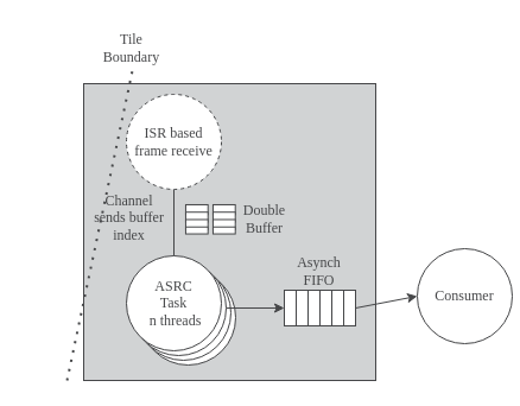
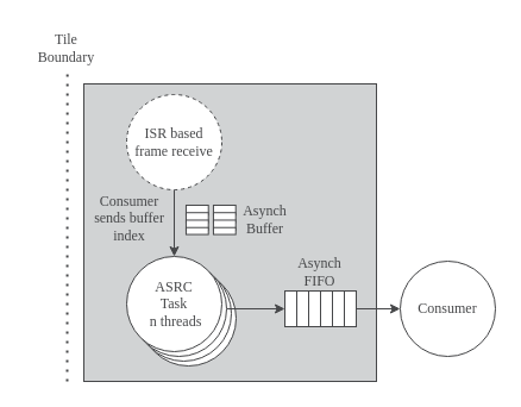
  <mxCell id="0" />
  <mxCell id="1" parent="0" />
  <mxCell id="2" value="" style="rounded=0;whiteSpace=wrap;html=1;strokeColor=#464749;fontFamily=Arial Nova Light;fontColor=#464749;fillColor=#D1D3D4;" parent="1" vertex="1"><mxGeometry x="70" y="70" width="246" height="250" as="geometry" /></mxCell>
  <mxCell id="3" value="" style="ellipse;whiteSpace=wrap;html=1;aspect=fixed;strokeColor=#464749;fontFamily=Arial Nova Light;fontColor=#464749;fillColor=#FFFFFF;" parent="1" vertex="1"><mxGeometry x="118" y="227" width="80" height="80" as="geometry" /></mxCell>
  <mxCell id="4" value="" style="ellipse;whiteSpace=wrap;html=1;aspect=fixed;strokeColor=#464749;fontFamily=Arial Nova Light;fontColor=#464749;fillColor=#FFFFFF;" parent="1" vertex="1"><mxGeometry x="114" y="223" width="80" height="80" as="geometry" /></mxCell>
  <mxCell id="5" style="edgeStyle=Arial Nova Light;rounded=1;orthogonalLoop=1;jettySize=auto;html=1;exitX=1;exitY=0.5;exitDx=0;exitDy=0;entryX=0;entryY=0.5;entryDx=0;entryDy=0;strokeColor=#464749;fontFamily=Arial Nova Light;fontColor=#464749;fillColor=#FFFFFF;" parent="1" source="6" target="8" edge="1"><mxGeometry relative="1" as="geometry" /></mxCell>
  <mxCell id="6" value="" style="ellipse;whiteSpace=wrap;html=1;aspect=fixed;strokeColor=#464749;fontFamily=Arial Nova Light;fontColor=#464749;fillColor=#FFFFFF;" parent="1" vertex="1"><mxGeometry x="110" y="219" width="80" height="80" as="geometry" /></mxCell>
  <mxCell id="7" value="ASRC&lt;br&gt;Task&lt;br&gt;&amp;nbsp;n threads" style="ellipse;whiteSpace=wrap;html=1;aspect=fixed;strokeColor=#464749;fontFamily=Arial Nova Light;fontColor=#464749;fillColor=#FFFFFF;" parent="1" vertex="1"><mxGeometry x="106" y="215" width="80" height="80" as="geometry" /></mxCell>
  <mxCell id="8" value="" style="rounded=0;whiteSpace=wrap;html=1;strokeColor=#464749;fontFamily=Arial Nova Light;fontColor=#464749;fillColor=#FFFFFF;" parent="1" vertex="1"><mxGeometry x="239" y="244" width="10" height="30" as="geometry" /></mxCell>
  <mxCell id="9" value="" style="rounded=0;whiteSpace=wrap;html=1;strokeColor=#464749;fontFamily=Arial Nova Light;fontColor=#464749;fillColor=#FFFFFF;" parent="1" vertex="1"><mxGeometry x="249" y="244" width="10" height="30" as="geometry" /></mxCell>
  <mxCell id="10" value="" style="rounded=0;whiteSpace=wrap;html=1;strokeColor=#464749;fontFamily=Arial Nova Light;fontColor=#464749;fillColor=#FFFFFF;" parent="1" vertex="1"><mxGeometry x="259" y="244" width="10" height="30" as="geometry" /></mxCell>
  <mxCell id="11" value="" style="rounded=0;whiteSpace=wrap;html=1;strokeColor=#464749;fontFamily=Arial Nova Light;fontColor=#464749;fillColor=#FFFFFF;" parent="1" vertex="1"><mxGeometry x="269" y="244" width="10" height="30" as="geometry" /></mxCell>
  <mxCell id="12" value="" style="rounded=0;whiteSpace=wrap;html=1;strokeColor=#464749;fontFamily=Arial Nova Light;fontColor=#464749;fillColor=#FFFFFF;" parent="1" vertex="1"><mxGeometry x="279" y="244" width="10" height="30" as="geometry" /></mxCell>
  <mxCell id="13" style="edgeStyle=Arial Nova Light;rounded=1;orthogonalLoop=1;jettySize=auto;html=1;exitX=1;exitY=0.5;exitDx=0;exitDy=0;entryX=0;entryY=0.5;entryDx=0;entryDy=0;strokeColor=#464749;fontFamily=Arial Nova Light;fontColor=#464749;fillColor=#FFFFFF;" parent="1" source="14" target="15" edge="1"><mxGeometry relative="1" as="geometry" /></mxCell>
  <mxCell id="14" value="" style="rounded=0;whiteSpace=wrap;html=1;strokeColor=#464749;fontFamily=Arial Nova Light;fontColor=#464749;fillColor=#FFFFFF;" parent="1" vertex="1"><mxGeometry x="289" y="244" width="10" height="30" as="geometry" /></mxCell>
- <mxCell id="15" value="Consumer" style="ellipse;whiteSpace=wrap;html=1;aspect=fixed;strokeColor=#464749;fontFamily=Arial Nova Light;fontColor=#464749;fillColor=#FFFFFF;" parent="1" vertex="1"><mxGeometry x="351" y="209" width="80" height="80" as="geometry" /></mxCell>
+ <mxCell id="15" value="Consumer" style="ellipse;whiteSpace=wrap;html=1;aspect=fixed;strokeColor=#464749;fontFamily=Arial Nova Light;fontColor=#464749;fillColor=#FFFFFF;" parent="1" vertex="1"><mxGeometry x="336" y="219" width="80" height="80" as="geometry" /></mxCell>
  <mxCell id="16" value="Asynch&lt;br&gt;FIFO" style="text;html=1;align=center;verticalAlign=middle;resizable=0;points=[];autosize=1;strokeColor=none;fillColor=none;fontFamily=Arial Nova Light;fontColor=#464749;" parent="1" vertex="1"><mxGeometry x="238" y="208" width="60" height="40" as="geometry" /></mxCell>
  <mxCell id="17" value="" style="endArrow=none;dashed=1;html=1;dashPattern=1 3;strokeWidth=2;rounded=1;strokeColor=#464749;fontFamily=Arial Nova Light;fontColor=#464749;fillColor=#FFFFFF;entryX=0.517;entryY=0.958;entryDx=0;entryDy=0;entryPerimeter=0;" parent="1" target="18" edge="1"><mxGeometry width="50" height="50" relative="1" as="geometry"><mxPoint x="56" y="320" as="sourcePoint" /><mxPoint x="56" y="80" as="targetPoint" /></mxGeometry></mxCell>
- <mxCell id="18" value="Tile&lt;br&gt;Boundary" style="text;html=1;align=center;verticalAlign=middle;resizable=0;points=[];autosize=1;strokeColor=none;fillColor=none;fontFamily=Arial Nova Light;fontColor=#464749;" parent="1" vertex="1"><mxGeometry x="75" y="20" width="70" height="40" as="geometry" /></mxCell>
- <mxCell id="19" style="edgeStyle=Arial Nova Light;rounded=1;orthogonalLoop=1;jettySize=auto;html=1;exitX=0.5;exitY=1;exitDx=0;exitDy=0;entryX=0.5;entryY=0;entryDx=0;entryDy=0;strokeColor=#464749;fontFamily=Arial Nova Light;fontColor=#464749;fillColor=#FFFFFF;endArrow=none;" parent="1" source="20" target="7" edge="1"><mxGeometry relative="1" as="geometry" /></mxCell>
+ <mxCell id="18" value="Tile&lt;br&gt;Boundary" style="text;html=1;align=center;verticalAlign=middle;resizable=0;points=[];autosize=1;strokeColor=none;fillColor=none;fontFamily=Arial Nova Light;fontColor=#464749;" parent="1" vertex="1"><mxGeometry x="20" y="20" width="70" height="40" as="geometry" /></mxCell>
+ <mxCell id="19" style="edgeStyle=Arial Nova Light;rounded=1;orthogonalLoop=1;jettySize=auto;html=1;exitX=0.5;exitY=1;exitDx=0;exitDy=0;entryX=0.5;entryY=0;entryDx=0;entryDy=0;strokeColor=#464749;fontFamily=Arial Nova Light;fontColor=#464749;fillColor=#FFFFFF;" parent="1" source="20" target="7" edge="1"><mxGeometry relative="1" as="geometry" /></mxCell>
  <mxCell id="20" value="ISR based frame receive" style="ellipse;whiteSpace=wrap;html=1;aspect=fixed;strokeColor=#464749;fontFamily=Arial Nova Light;fontColor=#464749;fillColor=#FFFFFF;dashed=1;" parent="1" vertex="1"><mxGeometry x="106" y="79" width="80" height="80" as="geometry" /></mxCell>
  <mxCell id="21" value="" style="group;direction=south;rotation=90;" parent="1" vertex="1" connectable="0"><mxGeometry x="157" y="173" width="25" height="30" as="geometry" /></mxCell>
  <mxCell id="22" value="" style="rounded=0;whiteSpace=wrap;html=1;strokeColor=#464749;fontFamily=Arial Nova Light;fontColor=#464749;fillColor=#FFFFFF;rotation=90;" parent="21" vertex="1"><mxGeometry x="4.167" y="-6.25" width="8.333" height="18.75" as="geometry" /></mxCell>
  <mxCell id="23" value="" style="rounded=0;whiteSpace=wrap;html=1;strokeColor=#464749;fontFamily=Arial Nova Light;fontColor=#464749;fillColor=#FFFFFF;rotation=90;" parent="21" vertex="1"><mxGeometry x="4.167" width="8.333" height="18.75" as="geometry" /></mxCell>
  <mxCell id="24" value="" style="rounded=0;whiteSpace=wrap;html=1;strokeColor=#464749;fontFamily=Arial Nova Light;fontColor=#464749;fillColor=#FFFFFF;rotation=90;" parent="21" vertex="1"><mxGeometry x="4.167" y="6.25" width="8.333" height="18.75" as="geometry" /></mxCell>
  <mxCell id="25" value="" style="rounded=0;whiteSpace=wrap;html=1;strokeColor=#464749;fontFamily=Arial Nova Light;fontColor=#464749;fillColor=#FFFFFF;rotation=90;" parent="21" vertex="1"><mxGeometry x="5.42" y="11.25" width="5.83" height="18.75" as="geometry" /></mxCell>
  <mxCell id="26" value="" style="group;direction=south;rotation=90;" parent="1" vertex="1" connectable="0"><mxGeometry x="180" y="173" width="25" height="30" as="geometry" /></mxCell>
  <mxCell id="27" value="" style="rounded=0;whiteSpace=wrap;html=1;strokeColor=#464749;fontFamily=Arial Nova Light;fontColor=#464749;fillColor=#FFFFFF;rotation=90;" parent="26" vertex="1"><mxGeometry x="4.167" y="-6.25" width="8.333" height="18.75" as="geometry" /></mxCell>
  <mxCell id="28" value="" style="rounded=0;whiteSpace=wrap;html=1;strokeColor=#464749;fontFamily=Arial Nova Light;fontColor=#464749;fillColor=#FFFFFF;rotation=90;" parent="26" vertex="1"><mxGeometry x="4.167" width="8.333" height="18.75" as="geometry" /></mxCell>
  <mxCell id="29" value="" style="rounded=0;whiteSpace=wrap;html=1;strokeColor=#464749;fontFamily=Arial Nova Light;fontColor=#464749;fillColor=#FFFFFF;rotation=90;" parent="26" vertex="1"><mxGeometry x="4.167" y="6.25" width="8.333" height="18.75" as="geometry" /></mxCell>
  <mxCell id="30" value="" style="rounded=0;whiteSpace=wrap;html=1;strokeColor=#464749;fontFamily=Arial Nova Light;fontColor=#464749;fillColor=#FFFFFF;rotation=90;" parent="26" vertex="1"><mxGeometry x="5.42" y="11.25" width="5.83" height="18.75" as="geometry" /></mxCell>
- <mxCell id="31" value="Channel&lt;br&gt;sends buffer&lt;br&gt;index" style="text;html=1;align=center;verticalAlign=middle;resizable=0;points=[];autosize=1;strokeColor=none;fillColor=none;fontFamily=Arial Nova Light;fontColor=#464749;" parent="1" vertex="1"><mxGeometry x="68" y="153" width="80" height="60" as="geometry" /></mxCell>
- <mxCell id="32" value="Double&lt;br&gt;Buffer" style="text;html=1;align=center;verticalAlign=middle;resizable=0;points=[];autosize=1;strokeColor=none;fillColor=none;fontFamily=Arial Nova Light;fontColor=#464749;" parent="1" vertex="1"><mxGeometry x="192" y="164" width="60" height="40" as="geometry" /></mxCell>
+ <mxCell id="31" value="Consumer&lt;br&gt;sends buffer&lt;br&gt;index" style="text;html=1;align=center;verticalAlign=middle;resizable=0;points=[];autosize=1;strokeColor=none;fillColor=none;fontFamily=Arial Nova Light;fontColor=#464749;" parent="1" vertex="1"><mxGeometry x="68" y="153" width="80" height="60" as="geometry" /></mxCell>
+ <mxCell id="32" value="Asynch&lt;br&gt;Buffer" style="text;html=1;align=center;verticalAlign=middle;resizable=0;points=[];autosize=1;strokeColor=none;fillColor=none;fontFamily=Arial Nova Light;fontColor=#464749;" parent="1" vertex="1"><mxGeometry x="192" y="164" width="60" height="40" as="geometry" /></mxCell>
